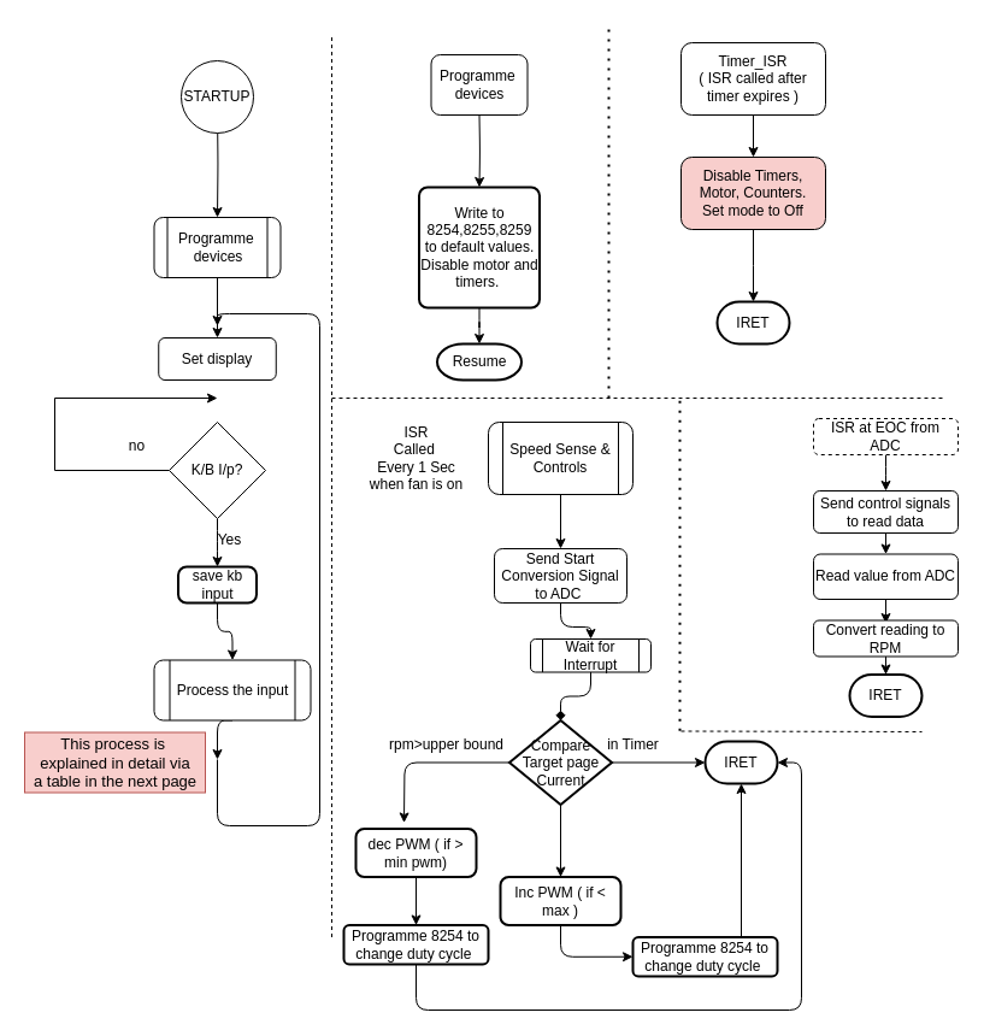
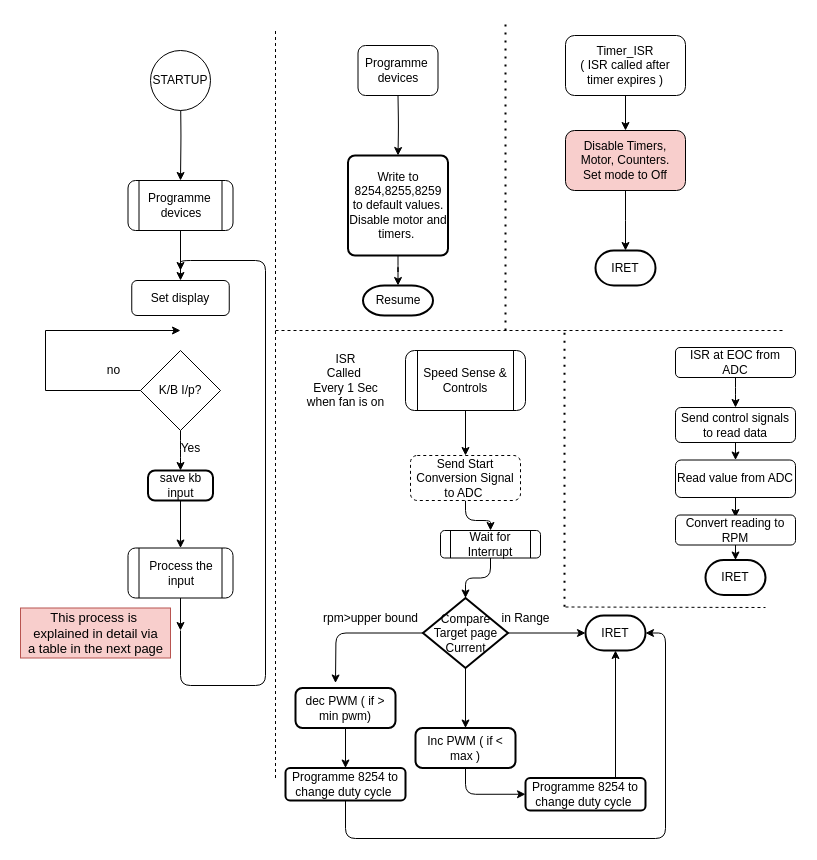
  <mxCell id="0" />
  <mxCell id="1" parent="0" />
  <mxCell id="2" style="edgeStyle=orthogonalEdgeStyle;rounded=1;orthogonalLoop=1;jettySize=auto;html=1;exitX=1;exitY=0.5;exitDx=0;exitDy=0;exitPerimeter=0;" parent="1" source="4" target="5" edge="1"><mxGeometry relative="1" as="geometry"><mxPoint x="555" y="632.5" as="targetPoint" /></mxGeometry></mxCell>
  <mxCell id="3" style="edgeStyle=orthogonalEdgeStyle;rounded=1;orthogonalLoop=1;jettySize=auto;html=1;exitX=0.5;exitY=1;exitDx=0;exitDy=0;exitPerimeter=0;entryX=0.5;entryY=0;entryDx=0;entryDy=0;" parent="1" source="4" target="8" edge="1"><mxGeometry relative="1" as="geometry"><mxPoint x="465" y="717.5" as="targetPoint" /></mxGeometry></mxCell>
  <mxCell id="4" value="Compare&lt;br&gt;Target page Current" style="strokeWidth=2;html=1;shape=mxgraph.flowchart.decision;whiteSpace=wrap;" parent="1" vertex="1"><mxGeometry x="422.5" y="597.5" width="85" height="70" as="geometry" /></mxCell>
  <mxCell id="5" value="IRET" style="strokeWidth=2;html=1;shape=mxgraph.flowchart.terminator;whiteSpace=wrap;" parent="1" vertex="1"><mxGeometry x="585" y="615" width="60" height="35" as="geometry" /></mxCell>
- <mxCell id="6" value="in Timer" style="text;html=1;align=center;verticalAlign=middle;resizable=0;points=[];autosize=1;" parent="1" vertex="1"><mxGeometry x="495" y="607.5" width="60" height="20" as="geometry" /></mxCell>
+ <mxCell id="6" value="in Range" style="text;html=1;align=center;verticalAlign=middle;resizable=0;points=[];autosize=1;" parent="1" vertex="1"><mxGeometry x="495" y="607.5" width="60" height="20" as="geometry" /></mxCell>
  <mxCell id="7" style="edgeStyle=orthogonalEdgeStyle;rounded=1;orthogonalLoop=1;jettySize=auto;html=1;exitX=0.5;exitY=1;exitDx=0;exitDy=0;entryX=0;entryY=0.5;entryDx=0;entryDy=0;" edge="1" parent="1" source="8" target="51"><mxGeometry relative="1" as="geometry" /></mxCell>
  <mxCell id="8" value="Inc PWM ( if &amp;lt; max )" style="rounded=1;whiteSpace=wrap;html=1;absoluteArcSize=1;arcSize=14;strokeWidth=2;" parent="1" vertex="1"><mxGeometry x="415" y="727.5" width="100" height="40" as="geometry" /></mxCell>
  <mxCell id="9" style="edgeStyle=orthogonalEdgeStyle;rounded=1;orthogonalLoop=1;jettySize=auto;html=1;exitX=0;exitY=0.5;exitDx=0;exitDy=0;exitPerimeter=0;entryX=0.5;entryY=0;entryDx=0;entryDy=0;" parent="1" source="4" edge="1"><mxGeometry relative="1" as="geometry"><mxPoint x="335" y="682.5" as="targetPoint" /><mxPoint x="335" y="622.5" as="sourcePoint" /></mxGeometry></mxCell>
  <mxCell id="10" value="rpm&amp;gt;upper bound" style="text;html=1;align=center;verticalAlign=middle;resizable=0;points=[];autosize=1;" parent="1" vertex="1"><mxGeometry x="315" y="607.5" width="110" height="20" as="geometry" /></mxCell>
  <mxCell id="11" style="edgeStyle=orthogonalEdgeStyle;rounded=1;orthogonalLoop=1;jettySize=auto;html=1;entryX=1;entryY=0.5;entryDx=0;entryDy=0;entryPerimeter=0;exitX=0.5;exitY=1;exitDx=0;exitDy=0;" edge="1" parent="1" source="49" target="5"><mxGeometry relative="1" as="geometry"><mxPoint x="635" y="937.5" as="targetPoint" /><mxPoint x="345" y="830" as="sourcePoint" /><Array as="points"><mxPoint x="345" y="838" /><mxPoint x="665" y="838" /><mxPoint x="665" y="633" /></Array></mxGeometry></mxCell>
  <mxCell id="12" value="" style="edgeStyle=orthogonalEdgeStyle;rounded=1;orthogonalLoop=1;jettySize=auto;html=1;" edge="1" parent="1" source="13" target="49"><mxGeometry relative="1" as="geometry" /></mxCell>
  <mxCell id="13" value="dec PWM ( if &amp;gt; min pwm)" style="rounded=1;whiteSpace=wrap;html=1;absoluteArcSize=1;arcSize=14;strokeWidth=2;" parent="1" vertex="1"><mxGeometry x="295" y="687.5" width="100" height="40" as="geometry" /></mxCell>
  <mxCell id="14" style="edgeStyle=orthogonalEdgeStyle;rounded=1;orthogonalLoop=1;jettySize=auto;html=1;exitX=0.5;exitY=1;exitDx=0;exitDy=0;exitPerimeter=0;" parent="1" target="16" edge="1"><mxGeometry relative="1" as="geometry"><mxPoint x="397.224" y="145" as="targetPoint" /><mxPoint x="397.5" y="95" as="sourcePoint" /></mxGeometry></mxCell>
  <mxCell id="15" style="edgeStyle=orthogonalEdgeStyle;rounded=1;orthogonalLoop=1;jettySize=auto;html=1;" parent="1" source="16" target="17" edge="1"><mxGeometry relative="1" as="geometry"><mxPoint x="397.504" y="285" as="targetPoint" /></mxGeometry></mxCell>
  <mxCell id="16" value="Write to&lt;br&gt;8254,8255,8259&lt;br&gt;to&amp;nbsp;default values. Disable motor and timers.&amp;nbsp;" style="rounded=1;whiteSpace=wrap;html=1;absoluteArcSize=1;arcSize=14;strokeWidth=2;" parent="1" vertex="1"><mxGeometry x="347.504" y="155" width="100" height="100" as="geometry" /></mxCell>
  <mxCell id="17" value="Resume" style="strokeWidth=2;html=1;shape=mxgraph.flowchart.terminator;whiteSpace=wrap;" parent="1" vertex="1"><mxGeometry x="362.5" y="285" width="70" height="30" as="geometry" /></mxCell>
  <mxCell id="18" value="" style="edgeStyle=orthogonalEdgeStyle;rounded=1;orthogonalLoop=1;jettySize=auto;html=1;" edge="1" parent="1" source="19" target="46"><mxGeometry relative="1" as="geometry" /></mxCell>
  <mxCell id="19" value="&lt;span&gt;Speed Sense &amp;amp; Controls&lt;/span&gt;" style="shape=process;whiteSpace=wrap;html=1;backgroundOutline=1;rounded=1;" parent="1" vertex="1"><mxGeometry x="405" y="350" width="120" height="60" as="geometry" /></mxCell>
  <mxCell id="20" style="edgeStyle=orthogonalEdgeStyle;rounded=1;orthogonalLoop=1;jettySize=auto;html=1;entryX=0.5;entryY=0;entryDx=0;entryDy=0;" parent="1" target="32" edge="1"><mxGeometry relative="1" as="geometry"><mxPoint x="180" y="150" as="targetPoint" /><mxPoint x="180" y="90" as="sourcePoint" /></mxGeometry></mxCell>
  <mxCell id="21" value="STARTUP" style="ellipse;whiteSpace=wrap;html=1;aspect=fixed;rounded=0;sketch=0;" parent="1" vertex="1"><mxGeometry x="150" y="50" width="60" height="60" as="geometry" /></mxCell>
  <mxCell id="22" style="edgeStyle=orthogonalEdgeStyle;curved=0;rounded=1;sketch=0;orthogonalLoop=1;jettySize=auto;html=1;" parent="1" source="24" edge="1"><mxGeometry relative="1" as="geometry"><mxPoint x="180" y="470" as="targetPoint" /></mxGeometry></mxCell>
  <mxCell id="23" style="edgeStyle=orthogonalEdgeStyle;rounded=0;orthogonalLoop=1;jettySize=auto;html=1;exitX=0;exitY=0.5;exitDx=0;exitDy=0;" parent="1" source="24" edge="1"><mxGeometry relative="1" as="geometry"><mxPoint x="180" y="330" as="targetPoint" /><Array as="points"><mxPoint x="45" y="390" /><mxPoint x="45" y="330" /></Array></mxGeometry></mxCell>
  <mxCell id="24" value="K/B I/p?" style="rhombus;whiteSpace=wrap;html=1;" parent="1" vertex="1"><mxGeometry x="140" y="350" width="80" height="80" as="geometry" /></mxCell>
  <mxCell id="25" value="&amp;nbsp;&lt;br&gt;Yes" style="text;html=1;align=center;verticalAlign=middle;resizable=0;points=[];autosize=1;" parent="1" vertex="1"><mxGeometry x="175" y="425" width="30" height="30" as="geometry" /></mxCell>
  <mxCell id="26" style="edgeStyle=orthogonalEdgeStyle;rounded=1;orthogonalLoop=1;jettySize=auto;html=1;entryX=0.5;entryY=0;entryDx=0;entryDy=0;" parent="1" source="27" target="30" edge="1"><mxGeometry relative="1" as="geometry" /></mxCell>
  <mxCell id="27" value="save kb input" style="rounded=1;whiteSpace=wrap;html=1;absoluteArcSize=1;arcSize=14;strokeWidth=2;sketch=0;" parent="1" vertex="1"><mxGeometry x="147.5" y="470" width="65" height="30" as="geometry" /></mxCell>
  <mxCell id="28" style="edgeStyle=orthogonalEdgeStyle;rounded=1;orthogonalLoop=1;jettySize=auto;html=1;exitX=0.5;exitY=1;exitDx=0;exitDy=0;" parent="1" edge="1"><mxGeometry relative="1" as="geometry"><mxPoint x="180" y="270" as="targetPoint" /><Array as="points"><mxPoint x="180" y="685" /><mxPoint x="265" y="685" /><mxPoint x="265" y="260" /><mxPoint x="180" y="260" /></Array><mxPoint x="180" y="630" as="sourcePoint" /></mxGeometry></mxCell>
  <mxCell id="29" style="edgeStyle=orthogonalEdgeStyle;rounded=1;orthogonalLoop=1;jettySize=auto;html=1;exitX=0.5;exitY=1;exitDx=0;exitDy=0;entryX=0.5;entryY=0;entryDx=0;entryDy=0;" parent="1" source="30" edge="1"><mxGeometry relative="1" as="geometry"><mxPoint x="180" y="630" as="targetPoint" /></mxGeometry></mxCell>
- <mxCell id="30" value="Process the input" style="shape=process;whiteSpace=wrap;html=1;backgroundOutline=1;rounded=1;" parent="1" vertex="1"><mxGeometry x="127.5" y="547.5" width="130" height="50" as="geometry" /></mxCell>
+ <mxCell id="30" value="Process the input" style="shape=process;whiteSpace=wrap;html=1;backgroundOutline=1;rounded=1;" parent="1" vertex="1"><mxGeometry x="127.5" y="547.5" width="105" height="50" as="geometry" /></mxCell>
  <mxCell id="31" style="edgeStyle=orthogonalEdgeStyle;rounded=0;orthogonalLoop=1;jettySize=auto;html=1;entryX=0.5;entryY=0;entryDx=0;entryDy=0;" parent="1" source="32" target="37" edge="1"><mxGeometry relative="1" as="geometry" /></mxCell>
  <mxCell id="32" value="Programme&amp;nbsp;&lt;br&gt;devices" style="shape=process;whiteSpace=wrap;html=1;backgroundOutline=1;rounded=1;" parent="1" vertex="1"><mxGeometry x="127.5" y="180" width="105" height="50" as="geometry" /></mxCell>
  <mxCell id="33" value="" style="endArrow=none;dashed=1;html=1;" parent="1" edge="1"><mxGeometry width="50" height="50" relative="1" as="geometry"><mxPoint x="275" y="777.5" as="sourcePoint" /><mxPoint x="275" y="29.64" as="targetPoint" /></mxGeometry></mxCell>
  <mxCell id="34" value="" style="endArrow=none;dashed=1;html=1;" parent="1" edge="1"><mxGeometry width="50" height="50" relative="1" as="geometry"><mxPoint x="275" y="330" as="sourcePoint" /><mxPoint x="785" y="330" as="targetPoint" /></mxGeometry></mxCell>
  <mxCell id="35" value="ISR&lt;br&gt;Called&amp;nbsp;&lt;br&gt;Every 1 Sec&lt;br&gt;when fan is on" style="text;html=1;align=center;verticalAlign=middle;resizable=0;points=[];autosize=1;" parent="1" vertex="1"><mxGeometry x="300" y="350" width="90" height="60" as="geometry" /></mxCell>
  <mxCell id="36" value="no" style="text;html=1;align=center;verticalAlign=middle;resizable=0;points=[];autosize=1;" parent="1" vertex="1"><mxGeometry x="97.5" y="360" width="30" height="20" as="geometry" /></mxCell>
  <mxCell id="37" value="Set display" style="rounded=1;whiteSpace=wrap;html=1;" parent="1" vertex="1"><mxGeometry x="131.25" y="280" width="97.5" height="35" as="geometry" /></mxCell>
  <mxCell id="38" value="" style="endArrow=none;dashed=1;html=1;dashPattern=1 3;strokeWidth=2;" parent="1" edge="1"><mxGeometry width="50" height="50" relative="1" as="geometry"><mxPoint x="505" y="330" as="sourcePoint" /><mxPoint x="505" y="20" as="targetPoint" /></mxGeometry></mxCell>
  <mxCell id="39" value="&lt;span&gt;Programme&amp;nbsp;&lt;/span&gt;&lt;br&gt;&lt;span&gt;devices&lt;/span&gt;" style="rounded=1;whiteSpace=wrap;html=1;" parent="1" vertex="1"><mxGeometry x="357.5" y="45" width="80" height="50" as="geometry" /></mxCell>
  <mxCell id="40" value="" style="edgeStyle=orthogonalEdgeStyle;rounded=0;orthogonalLoop=1;jettySize=auto;html=1;" parent="1" source="41" target="43" edge="1"><mxGeometry relative="1" as="geometry" /></mxCell>
  <mxCell id="41" value="Timer_ISR&lt;br&gt;( ISR called after timer expires )" style="rounded=1;whiteSpace=wrap;html=1;" parent="1" vertex="1"><mxGeometry x="565" y="35" width="120" height="60" as="geometry" /></mxCell>
  <mxCell id="42" style="edgeStyle=orthogonalEdgeStyle;rounded=0;orthogonalLoop=1;jettySize=auto;html=1;" parent="1" source="43" edge="1"><mxGeometry relative="1" as="geometry"><mxPoint x="625" y="250" as="targetPoint" /></mxGeometry></mxCell>
  <mxCell id="43" value="Disable Timers, Motor, Counters.&lt;br&gt;Set mode to Off" style="whiteSpace=wrap;html=1;rounded=1;fillColor=#f8cecc;" parent="1" vertex="1"><mxGeometry x="565" y="130" width="120" height="60" as="geometry" /></mxCell>
  <mxCell id="44" value="IRET" style="strokeWidth=2;html=1;shape=mxgraph.flowchart.terminator;whiteSpace=wrap;" parent="1" vertex="1"><mxGeometry x="595" y="250" width="60" height="35" as="geometry" /></mxCell>
  <mxCell id="45" value="" style="edgeStyle=orthogonalEdgeStyle;rounded=1;orthogonalLoop=1;jettySize=auto;html=1;" edge="1" parent="1" source="46" target="48"><mxGeometry relative="1" as="geometry" /></mxCell>
- <mxCell id="46" value="Send Start Conversion Signal to ADC&amp;nbsp;" style="whiteSpace=wrap;html=1;rounded=1;" vertex="1" parent="1"><mxGeometry x="410" y="455" width="110" height="45" as="geometry" /></mxCell>
- <mxCell id="47" style="edgeStyle=orthogonalEdgeStyle;rounded=1;orthogonalLoop=1;jettySize=auto;html=1;entryX=0.5;entryY=0;entryDx=0;entryDy=0;entryPerimeter=0;endArrow=diamond;" edge="1" parent="1" source="48" target="4"><mxGeometry relative="1" as="geometry" /></mxCell>
+ <mxCell id="46" value="Send Start Conversion Signal to ADC&amp;nbsp;" style="whiteSpace=wrap;html=1;rounded=1;dashed=1;" vertex="1" parent="1"><mxGeometry x="410" y="455" width="110" height="45" as="geometry" /></mxCell>
+ <mxCell id="47" style="edgeStyle=orthogonalEdgeStyle;rounded=1;orthogonalLoop=1;jettySize=auto;html=1;entryX=0.5;entryY=0;entryDx=0;entryDy=0;entryPerimeter=0;" edge="1" parent="1" source="48" target="4"><mxGeometry relative="1" as="geometry" /></mxCell>
  <mxCell id="48" value="Wait for Interrupt" style="shape=process;whiteSpace=wrap;html=1;backgroundOutline=1;rounded=1;" vertex="1" parent="1"><mxGeometry x="440" y="530" width="100" height="27.5" as="geometry" /></mxCell>
  <mxCell id="49" value="Programme 8254 to change duty cycle&amp;nbsp;" style="whiteSpace=wrap;html=1;rounded=1;strokeWidth=2;arcSize=14;" vertex="1" parent="1"><mxGeometry x="285" y="767.5" width="120" height="32.5" as="geometry" /></mxCell>
  <mxCell id="50" style="edgeStyle=orthogonalEdgeStyle;rounded=1;orthogonalLoop=1;jettySize=auto;html=1;exitX=0.75;exitY=0;exitDx=0;exitDy=0;" edge="1" parent="1" source="51" target="5"><mxGeometry relative="1" as="geometry" /></mxCell>
  <mxCell id="51" value="Programme 8254 to change duty cycle&amp;nbsp;" style="whiteSpace=wrap;html=1;rounded=1;strokeWidth=2;arcSize=14;" vertex="1" parent="1"><mxGeometry x="525" y="777.5" width="120" height="32.5" as="geometry" /></mxCell>
  <mxCell id="52" value="" style="endArrow=none;dashed=1;html=1;dashPattern=1 3;strokeWidth=2;" edge="1" parent="1"><mxGeometry width="50" height="50" relative="1" as="geometry"><mxPoint x="564" y="606.25" as="sourcePoint" /><mxPoint x="564" y="330" as="targetPoint" /></mxGeometry></mxCell>
  <mxCell id="53" value="" style="edgeStyle=orthogonalEdgeStyle;rounded=1;orthogonalLoop=1;jettySize=auto;html=1;" edge="1" parent="1" source="54" target="56"><mxGeometry relative="1" as="geometry" /></mxCell>
- <mxCell id="54" value="ISR at EOC from ADC" style="rounded=1;whiteSpace=wrap;html=1;dashed=1;" vertex="1" parent="1"><mxGeometry x="675" y="347" width="120" height="30" as="geometry" /></mxCell>
+ <mxCell id="54" value="ISR at EOC from ADC" style="rounded=1;whiteSpace=wrap;html=1;" vertex="1" parent="1"><mxGeometry x="675" y="347" width="120" height="30" as="geometry" /></mxCell>
  <mxCell id="55" value="" style="edgeStyle=orthogonalEdgeStyle;rounded=1;orthogonalLoop=1;jettySize=auto;html=1;" edge="1" parent="1" source="56" target="58"><mxGeometry relative="1" as="geometry" /></mxCell>
  <mxCell id="56" value="Send control signals to read data" style="whiteSpace=wrap;html=1;rounded=1;" vertex="1" parent="1"><mxGeometry x="675" y="407" width="120" height="35" as="geometry" /></mxCell>
  <mxCell id="57" style="edgeStyle=orthogonalEdgeStyle;rounded=1;orthogonalLoop=1;jettySize=auto;html=1;" edge="1" parent="1" source="58"><mxGeometry relative="1" as="geometry"><mxPoint x="735" y="517" as="targetPoint" /></mxGeometry></mxCell>
  <mxCell id="58" value="Read value from ADC" style="whiteSpace=wrap;html=1;rounded=1;" vertex="1" parent="1"><mxGeometry x="675" y="459.5" width="120" height="37.5" as="geometry" /></mxCell>
  <mxCell id="59" style="edgeStyle=orthogonalEdgeStyle;rounded=1;orthogonalLoop=1;jettySize=auto;html=1;exitX=0.5;exitY=1;exitDx=0;exitDy=0;entryX=0.5;entryY=0;entryDx=0;entryDy=0;entryPerimeter=0;" edge="1" parent="1" source="60" target="61"><mxGeometry relative="1" as="geometry" /></mxCell>
  <mxCell id="60" value="Convert reading to RPM" style="rounded=1;whiteSpace=wrap;html=1;" vertex="1" parent="1"><mxGeometry x="675" y="514.5" width="120" height="30" as="geometry" /></mxCell>
  <mxCell id="61" value="IRET" style="strokeWidth=2;html=1;shape=mxgraph.flowchart.terminator;whiteSpace=wrap;" vertex="1" parent="1"><mxGeometry x="705" y="559.5" width="60" height="35" as="geometry" /></mxCell>
  <mxCell id="62" value="" style="endArrow=none;dashed=1;html=1;" edge="1" parent="1"><mxGeometry width="50" height="50" relative="1" as="geometry"><mxPoint x="565" y="606.5" as="sourcePoint" /><mxPoint x="765" y="607" as="targetPoint" /></mxGeometry></mxCell>
  <mxCell id="63" value="&lt;font style=&quot;font-size: 13px&quot;&gt;This process is&amp;nbsp;&lt;br&gt;explained in detail via&lt;br&gt;a table in the next page&lt;/font&gt;" style="text;html=1;align=center;verticalAlign=middle;resizable=0;points=[];autosize=1;fillColor=#f8cecc;strokeColor=#b85450;" vertex="1" parent="1"><mxGeometry x="20" y="607.5" width="150" height="50" as="geometry" /></mxCell>
